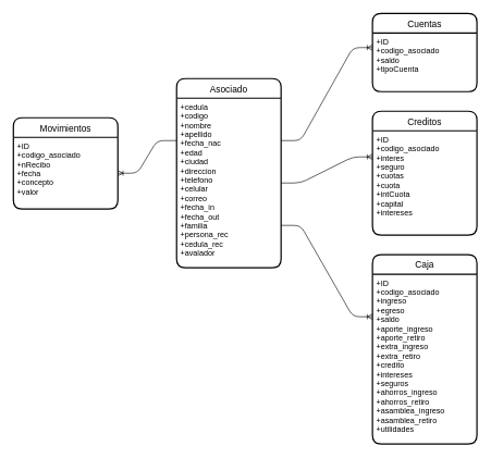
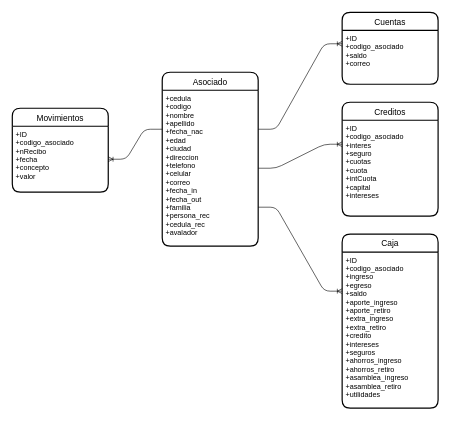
  <mxCell id="0" />
  <mxCell id="1" parent="0" />
  <mxCell id="2" value="Asociado" style="swimlane;childLayout=stackLayout;horizontal=1;startSize=30;horizontalStack=0;rounded=1;fontSize=14;fontStyle=0;strokeWidth=2;resizeParent=0;resizeLast=1;shadow=0;dashed=0;align=center;" parent="1" vertex="1"><mxGeometry x="270" y="120" width="160" height="290" as="geometry" /></mxCell>
  <mxCell id="3" value="+cedula&#10;+codigo&#10;+nombre&#10;+apellido&#10;+fecha_nac&#10;+edad&#10;+ciudad&#10;+direccion&#10;+telefono&#10;+celular&#10;+correo&#10;+fecha_in&#10;+fecha_out&#10;+familia&#10;+persona_rec&#10;+cedula_rec&#10;+avalador&#10;" style="align=left;strokeColor=none;fillColor=none;spacingLeft=4;fontSize=12;verticalAlign=top;resizable=0;rotatable=0;part=1;" parent="2" vertex="1"><mxGeometry y="30" width="160" height="260" as="geometry" /></mxCell>
  <mxCell id="4" value="Cuentas" style="swimlane;childLayout=stackLayout;horizontal=1;startSize=30;horizontalStack=0;rounded=1;fontSize=14;fontStyle=0;strokeWidth=2;resizeParent=0;resizeLast=1;shadow=0;dashed=0;align=center;" parent="1" vertex="1"><mxGeometry x="570" y="20" width="160" height="120" as="geometry" /></mxCell>
- <mxCell id="5" value="+ID&#10;+codigo_asociado&#10;+saldo&#10;+tipoCuenta&#10;" style="align=left;strokeColor=none;fillColor=none;spacingLeft=4;fontSize=12;verticalAlign=top;resizable=0;rotatable=0;part=1;" parent="4" vertex="1"><mxGeometry y="30" width="160" height="90" as="geometry" /></mxCell>
+ <mxCell id="5" value="+ID&#10;+codigo_asociado&#10;+saldo&#10;+correo&#10;" style="align=left;strokeColor=none;fillColor=none;spacingLeft=4;fontSize=12;verticalAlign=top;resizable=0;rotatable=0;part=1;" parent="4" vertex="1"><mxGeometry y="30" width="160" height="90" as="geometry" /></mxCell>
  <mxCell id="6" value="Creditos" style="swimlane;childLayout=stackLayout;horizontal=1;startSize=30;horizontalStack=0;rounded=1;fontSize=14;fontStyle=0;strokeWidth=2;resizeParent=0;resizeLast=1;shadow=0;dashed=0;align=center;" parent="1" vertex="1"><mxGeometry x="570" y="170" width="160" height="190" as="geometry" /></mxCell>
  <mxCell id="7" value="+ID&#10;+codigo_asociado&#10;+interes&#10;+seguro&#10;+cuotas&#10;+cuota&#10;+intCuota&#10;+capital&#10;+intereses" style="align=left;strokeColor=none;fillColor=none;spacingLeft=4;fontSize=12;verticalAlign=top;resizable=0;rotatable=0;part=1;" parent="6" vertex="1"><mxGeometry y="30" width="160" height="160" as="geometry" /></mxCell>
  <mxCell id="8" value="Movimientos" style="swimlane;childLayout=stackLayout;horizontal=1;startSize=30;horizontalStack=0;rounded=1;fontSize=14;fontStyle=0;strokeWidth=2;resizeParent=0;resizeLast=1;shadow=0;dashed=0;align=center;" parent="1" vertex="1"><mxGeometry x="20" y="180" width="160" height="140" as="geometry" /></mxCell>
  <mxCell id="9" value="+ID&#10;+codigo_asociado&#10;+nRecibo&#10;+fecha&#10;+concepto&#10;+valor" style="align=left;strokeColor=none;fillColor=none;spacingLeft=4;fontSize=12;verticalAlign=top;resizable=0;rotatable=0;part=1;" parent="8" vertex="1"><mxGeometry y="30" width="160" height="110" as="geometry" /></mxCell>
  <mxCell id="10" value="" style="edgeStyle=entityRelationEdgeStyle;fontSize=12;html=1;endArrow=ERoneToMany;exitX=1;exitY=0.25;exitDx=0;exitDy=0;entryX=0;entryY=0.25;entryDx=0;entryDy=0;" edge="1" parent="1" source="3" target="5"><mxGeometry width="100" height="100" relative="1" as="geometry"><mxPoint x="340" y="330" as="sourcePoint" /><mxPoint x="440" y="230" as="targetPoint" /></mxGeometry></mxCell>
  <mxCell id="11" value="" style="edgeStyle=entityRelationEdgeStyle;fontSize=12;html=1;endArrow=ERoneToMany;exitX=1;exitY=0.5;exitDx=0;exitDy=0;entryX=0;entryY=0.25;entryDx=0;entryDy=0;" edge="1" parent="1" source="3" target="7"><mxGeometry width="100" height="100" relative="1" as="geometry"><mxPoint x="340" y="330" as="sourcePoint" /><mxPoint x="440" y="230" as="targetPoint" /></mxGeometry></mxCell>
  <mxCell id="12" value="Caja" style="swimlane;childLayout=stackLayout;horizontal=1;startSize=30;horizontalStack=0;rounded=1;fontSize=14;fontStyle=0;strokeWidth=2;resizeParent=0;resizeLast=1;shadow=0;dashed=0;align=center;" vertex="1" parent="1"><mxGeometry x="570" y="390" width="160" height="290" as="geometry" /></mxCell>
  <mxCell id="13" value="+ID&#10;+codigo_asociado&#10;+ingreso&#10;+egreso&#10;+saldo&#10;+aporte_ingreso&#10;+aporte_retiro&#10;+extra_ingreso&#10;+extra_retiro&#10;+credito&#10;+intereses&#10;+seguros&#10;+ahorros_ingreso&#10;+ahorros_retiro&#10;+asamblea_ingreso&#10;+asamblea_retiro&#10;+utilidades&#10;" style="align=left;strokeColor=none;fillColor=none;spacingLeft=4;fontSize=12;verticalAlign=top;resizable=0;rotatable=0;part=1;" vertex="1" parent="12"><mxGeometry y="30" width="160" height="260" as="geometry" /></mxCell>
  <mxCell id="14" value="" style="edgeStyle=entityRelationEdgeStyle;fontSize=12;html=1;endArrow=ERoneToMany;entryX=1;entryY=0.5;entryDx=0;entryDy=0;exitX=0;exitY=0.25;exitDx=0;exitDy=0;" edge="1" parent="1" source="3" target="9"><mxGeometry width="100" height="100" relative="1" as="geometry"><mxPoint x="340" y="420" as="sourcePoint" /><mxPoint x="440" y="320" as="targetPoint" /></mxGeometry></mxCell>
  <mxCell id="15" value="" style="edgeStyle=entityRelationEdgeStyle;fontSize=12;html=1;endArrow=ERoneToMany;entryX=0;entryY=0.25;entryDx=0;entryDy=0;exitX=1;exitY=0.75;exitDx=0;exitDy=0;" edge="1" parent="1" source="3" target="13"><mxGeometry width="100" height="100" relative="1" as="geometry"><mxPoint x="340" y="420" as="sourcePoint" /><mxPoint x="440" y="320" as="targetPoint" /></mxGeometry></mxCell>
